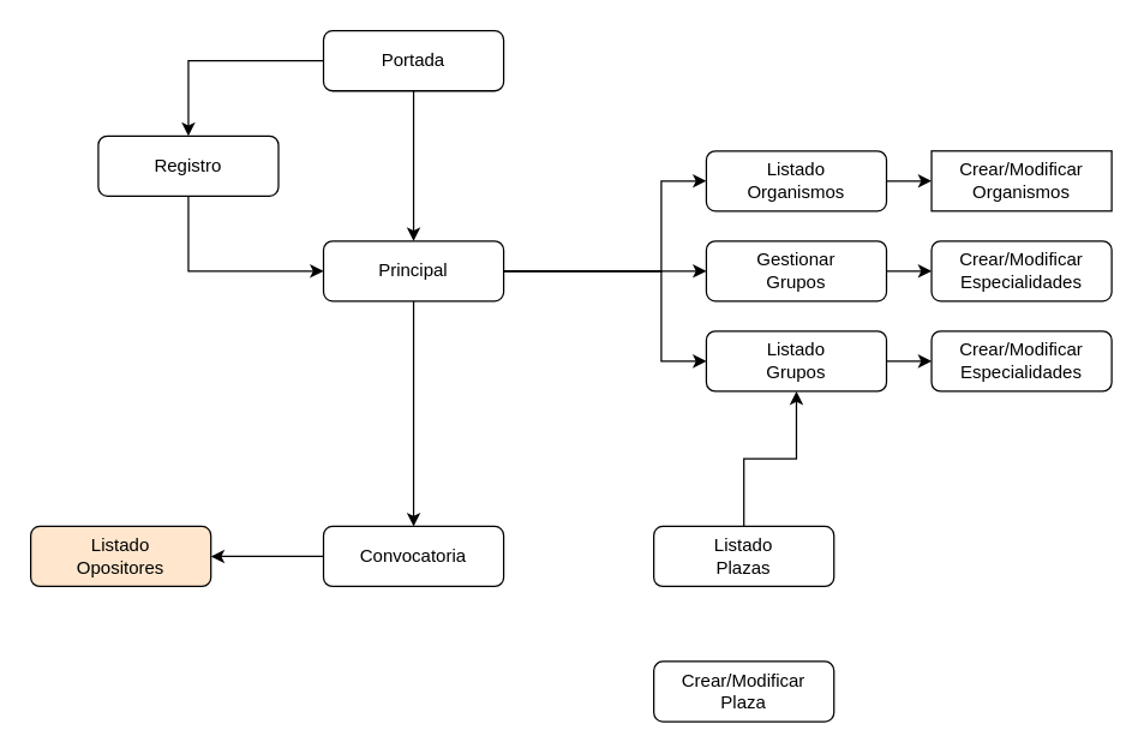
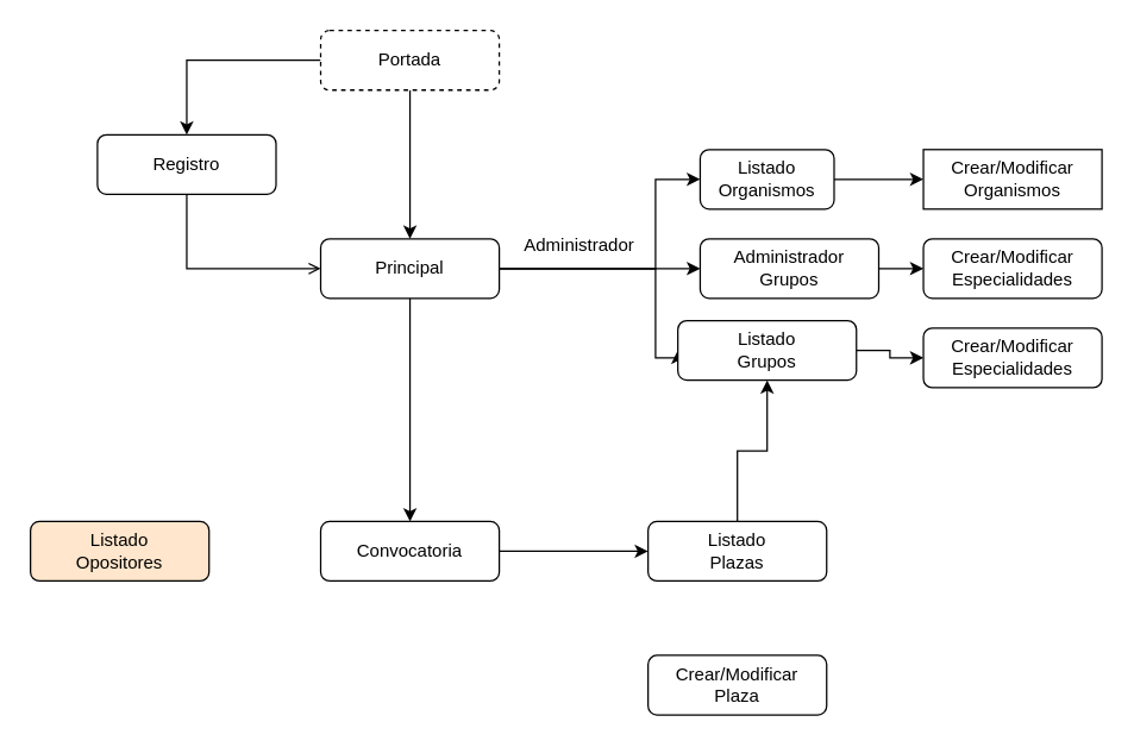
  <mxCell id="0" />
  <mxCell id="1" parent="0" />
  <mxCell id="2" style="edgeStyle=orthogonalEdgeStyle;rounded=0;orthogonalLoop=1;jettySize=auto;html=1;" edge="1" parent="1" source="4" target="6"><mxGeometry relative="1" as="geometry" /></mxCell>
  <mxCell id="3" style="edgeStyle=orthogonalEdgeStyle;rounded=0;orthogonalLoop=1;jettySize=auto;html=1;" edge="1" parent="1" source="4" target="11"><mxGeometry relative="1" as="geometry" /></mxCell>
- <mxCell id="4" value="Portada" style="rounded=1;whiteSpace=wrap;html=1;fontSize=12;glass=0;strokeWidth=1;shadow=0;" parent="1" vertex="1"><mxGeometry x="215" y="20" width="120" height="40" as="geometry" /></mxCell>
- <mxCell id="5" style="edgeStyle=orthogonalEdgeStyle;rounded=0;orthogonalLoop=1;jettySize=auto;html=1;entryX=0;entryY=0.5;entryDx=0;entryDy=0;" edge="1" parent="1" source="6" target="11"><mxGeometry relative="1" as="geometry"><mxPoint x="125" y="190" as="targetPoint" /><Array as="points"><mxPoint x="125" y="180" /></Array></mxGeometry></mxCell>
+ <mxCell id="4" value="Portada" style="rounded=1;whiteSpace=wrap;html=1;fontSize=12;glass=0;strokeWidth=1;shadow=0;dashed=1;" parent="1" vertex="1"><mxGeometry x="215" y="20" width="120" height="40" as="geometry" /></mxCell>
+ <mxCell id="5" style="edgeStyle=orthogonalEdgeStyle;rounded=0;orthogonalLoop=1;jettySize=auto;html=1;entryX=0;entryY=0.5;entryDx=0;entryDy=0;endArrow=open;" edge="1" parent="1" source="6" target="11"><mxGeometry relative="1" as="geometry"><mxPoint x="125" y="190" as="targetPoint" /><Array as="points"><mxPoint x="125" y="180" /></Array></mxGeometry></mxCell>
  <mxCell id="6" value="Registro" style="rounded=1;whiteSpace=wrap;html=1;fontSize=12;glass=0;strokeWidth=1;shadow=0;" parent="1" vertex="1"><mxGeometry x="65" y="90" width="120" height="40" as="geometry" /></mxCell>
  <mxCell id="7" style="edgeStyle=orthogonalEdgeStyle;rounded=0;orthogonalLoop=1;jettySize=auto;html=1;" edge="1" parent="1" source="11" target="18"><mxGeometry relative="1" as="geometry" /></mxCell>
  <mxCell id="8" style="edgeStyle=orthogonalEdgeStyle;rounded=0;orthogonalLoop=1;jettySize=auto;html=1;entryX=0;entryY=0.5;entryDx=0;entryDy=0;" edge="1" parent="1" source="11" target="25"><mxGeometry relative="1" as="geometry"><Array as="points"><mxPoint x="440" y="180" /><mxPoint x="440" y="120" /></Array></mxGeometry></mxCell>
  <mxCell id="9" style="edgeStyle=orthogonalEdgeStyle;rounded=0;orthogonalLoop=1;jettySize=auto;html=1;entryX=0;entryY=0.5;entryDx=0;entryDy=0;" edge="1" parent="1" source="11" target="20"><mxGeometry relative="1" as="geometry"><Array as="points"><mxPoint x="440" y="180" /><mxPoint x="440" y="240" /></Array></mxGeometry></mxCell>
  <mxCell id="10" style="edgeStyle=orthogonalEdgeStyle;rounded=0;orthogonalLoop=1;jettySize=auto;html=1;" edge="1" parent="1" source="11" target="16"><mxGeometry relative="1" as="geometry" /></mxCell>
  <mxCell id="11" value="Principal" style="rounded=1;whiteSpace=wrap;html=1;fontSize=12;glass=0;strokeWidth=1;shadow=0;" parent="1" vertex="1"><mxGeometry x="215" y="160" width="120" height="40" as="geometry" /></mxCell>
  <mxCell id="12" style="edgeStyle=orthogonalEdgeStyle;rounded=0;orthogonalLoop=1;jettySize=auto;html=1;" edge="1" parent="1" source="13" target="20"><mxGeometry relative="1" as="geometry" /></mxCell>
  <mxCell id="13" value="Listado &lt;br&gt;Plazas" style="rounded=1;whiteSpace=wrap;html=1;fontSize=12;glass=0;strokeWidth=1;shadow=0;" vertex="1" parent="1"><mxGeometry x="435" y="350" width="120" height="40" as="geometry" /></mxCell>
- <mxCell id="15" style="edgeStyle=orthogonalEdgeStyle;rounded=0;orthogonalLoop=1;jettySize=auto;html=1;" edge="1" parent="1" source="16" target="26"><mxGeometry relative="1" as="geometry" /></mxCell>
+ <mxCell id="14" style="edgeStyle=orthogonalEdgeStyle;rounded=0;orthogonalLoop=1;jettySize=auto;html=1;" edge="1" parent="1" source="16" target="13"><mxGeometry relative="1" as="geometry" /></mxCell>
  <mxCell id="16" value="Convocatoria" style="rounded=1;whiteSpace=wrap;html=1;fontSize=12;glass=0;strokeWidth=1;shadow=0;" vertex="1" parent="1"><mxGeometry x="215" y="350" width="120" height="40" as="geometry" /></mxCell>
  <mxCell id="17" style="edgeStyle=orthogonalEdgeStyle;rounded=0;orthogonalLoop=1;jettySize=auto;html=1;" edge="1" parent="1" source="18" target="21"><mxGeometry relative="1" as="geometry" /></mxCell>
- <mxCell id="18" value="Gestionar &lt;br&gt;Grupos" style="rounded=1;whiteSpace=wrap;html=1;fontSize=12;glass=0;strokeWidth=1;shadow=0;" vertex="1" parent="1"><mxGeometry x="470" y="160" width="120" height="40" as="geometry" /></mxCell>
+ <mxCell id="18" value="Administrador &lt;br&gt;Grupos" style="rounded=1;whiteSpace=wrap;html=1;fontSize=12;glass=0;strokeWidth=1;shadow=0;" vertex="1" parent="1"><mxGeometry x="470" y="160" width="120" height="40" as="geometry" /></mxCell>
  <mxCell id="19" style="edgeStyle=orthogonalEdgeStyle;rounded=0;orthogonalLoop=1;jettySize=auto;html=1;" edge="1" parent="1" source="20" target="22"><mxGeometry relative="1" as="geometry" /></mxCell>
- <mxCell id="20" value="Listado&lt;br&gt;Grupos" style="rounded=1;whiteSpace=wrap;html=1;fontSize=12;glass=0;strokeWidth=1;shadow=0;" vertex="1" parent="1"><mxGeometry x="470" y="220" width="120" height="40" as="geometry" /></mxCell>
+ <mxCell id="20" value="Listado&lt;br&gt;Grupos" style="rounded=1;whiteSpace=wrap;html=1;fontSize=12;glass=0;strokeWidth=1;shadow=0;" vertex="1" parent="1"><mxGeometry x="455" y="215" width="120" height="40" as="geometry" /></mxCell>
  <mxCell id="21" value="Crear/Modificar&lt;br&gt;Especialidades" style="rounded=1;whiteSpace=wrap;html=1;fontSize=12;glass=0;strokeWidth=1;shadow=0;" vertex="1" parent="1"><mxGeometry x="620" y="160" width="120" height="40" as="geometry" /></mxCell>
  <mxCell id="22" value="Crear/Modificar&lt;br&gt;Especialidades" style="rounded=1;whiteSpace=wrap;html=1;fontSize=12;glass=0;strokeWidth=1;shadow=0;" vertex="1" parent="1"><mxGeometry x="620" y="220" width="120" height="40" as="geometry" /></mxCell>
  <mxCell id="23" value="Crear/Modificar&lt;br&gt;Organismos" style="whiteSpace=wrap;html=1;fontSize=12;glass=0;strokeWidth=1;shadow=0;rounded=0;" vertex="1" parent="1"><mxGeometry x="620" y="100" width="120" height="40" as="geometry" /></mxCell>
  <mxCell id="24" style="edgeStyle=orthogonalEdgeStyle;rounded=0;orthogonalLoop=1;jettySize=auto;html=1;" edge="1" parent="1" source="25" target="23"><mxGeometry relative="1" as="geometry" /></mxCell>
- <mxCell id="25" value="Listado&lt;br&gt;Organismos" style="rounded=1;whiteSpace=wrap;html=1;fontSize=12;glass=0;strokeWidth=1;shadow=0;" vertex="1" parent="1"><mxGeometry x="470" y="100" width="120" height="40" as="geometry" /></mxCell>
+ <mxCell id="25" value="Listado&lt;br&gt;Organismos" style="rounded=1;whiteSpace=wrap;html=1;fontSize=12;glass=0;strokeWidth=1;shadow=0;" vertex="1" parent="1"><mxGeometry x="470" y="100" width="90" height="40" as="geometry" /></mxCell>
  <mxCell id="26" value="Listado &lt;br&gt;Opositores" style="rounded=1;whiteSpace=wrap;html=1;fontSize=12;glass=0;strokeWidth=1;shadow=0;fillColor=#ffe6cc;" vertex="1" parent="1"><mxGeometry x="20" y="350" width="120" height="40" as="geometry" /></mxCell>
  <mxCell id="27" value="Crear/Modificar&lt;br&gt;Plaza" style="rounded=1;whiteSpace=wrap;html=1;fontSize=12;glass=0;strokeWidth=1;shadow=0;" vertex="1" parent="1"><mxGeometry x="435" y="440" width="120" height="40" as="geometry" /></mxCell>
+ <mxCell id="28" value="Administrador" style="text;html=1;strokeColor=none;fillColor=none;align=center;verticalAlign=middle;whiteSpace=wrap;rounded=0;" vertex="1" parent="1"><mxGeometry x="359" y="150" width="60" height="30" as="geometry" /></mxCell>
